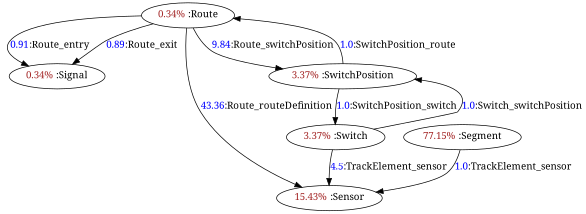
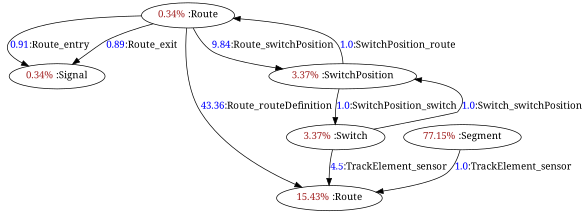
  digraph {
    fontname="Noto Serif"
    node [fontname="Noto Serif"]
    edge [fontname="Noto Serif"]
    n1 [label=<<FONT color="brown">0.34% </FONT>:Signal>]
    n2 [label=<<FONT color="brown">0.34% </FONT>:Route>]
-   n3 [label=<<FONT color="brown">15.43% </FONT>:Sensor>]
+   n3 [label=<<FONT color="brown">15.43% </FONT>:Route>]
    n4 [label=<<FONT color="brown">3.37% </FONT>:SwitchPosition>]
    n5 [label=<<FONT color="brown">3.37% </FONT>:Switch>]
    n6 [label=<<FONT color="brown">77.15% </FONT>:Segment>]
    n2 -> n1 [label=<<FONT color="blue">0.91</FONT>:Route_entry>]
    n2 -> n1 [label=<<FONT color="blue">0.89</FONT>:Route_exit>]
    n2 -> n3 [label=<<FONT color="blue">43.36</FONT>:Route_routeDefinition>]
    n2 -> n4 [label=<<FONT color="blue">9.84</FONT>:Route_switchPosition>]
    n4 -> n2 [label=<<FONT color="blue">1.0</FONT>:SwitchPosition_route>]
    n4 -> n5 [label=<<FONT color="blue">1.0</FONT>:SwitchPosition_switch>]
    n5 -> n3 [label=<<FONT color="blue">4.5</FONT>:TrackElement_sensor>]
    n5 -> n4 [label=<<FONT color="blue">1.0</FONT>:Switch_switchPosition>]
    n6 -> n3 [label=<<FONT color="blue">1.0</FONT>:TrackElement_sensor>]
  }
